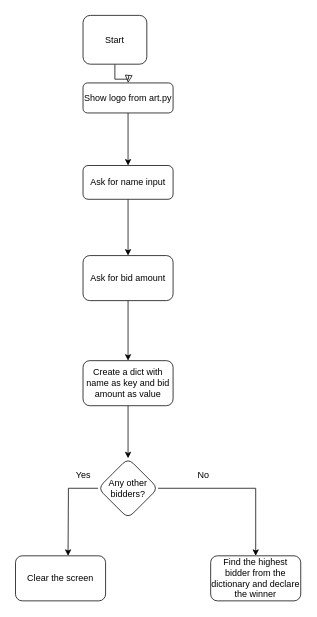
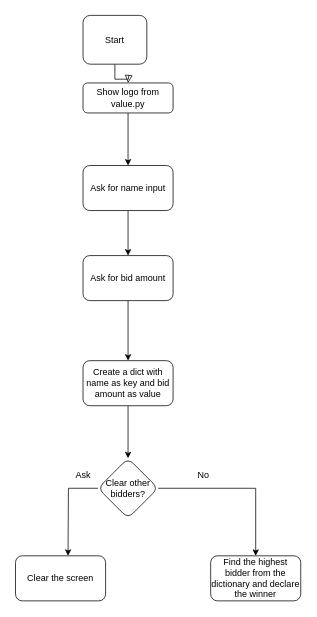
  <mxCell id="0" />
  <mxCell id="1" parent="0" />
  <mxCell id="2" value="" style="rounded=0;html=1;jettySize=auto;orthogonalLoop=1;fontSize=11;endArrow=block;endFill=0;endSize=8;strokeWidth=1;shadow=0;labelBackgroundColor=none;edgeStyle=orthogonalEdgeStyle;" parent="1" source="3" edge="1"><mxGeometry relative="1" as="geometry"><mxPoint x="169.94" y="110" as="targetPoint" /></mxGeometry></mxCell>
  <mxCell id="3" value="Start" style="rounded=1;whiteSpace=wrap;html=1;fontSize=12;glass=0;strokeWidth=1;shadow=0;" parent="1" vertex="1"><mxGeometry x="109.94" y="20" width="85" height="65" as="geometry" /></mxCell>
  <mxCell id="4" value="" style="edgeStyle=orthogonalEdgeStyle;rounded=0;orthogonalLoop=1;jettySize=auto;html=1;" edge="1" parent="1" source="5" target="7"><mxGeometry relative="1" as="geometry" /></mxCell>
- <mxCell id="5" value="Show logo from art.py" style="rounded=1;whiteSpace=wrap;html=1;fontSize=12;glass=0;strokeWidth=1;shadow=0;" vertex="1" parent="1"><mxGeometry x="109.94" y="110" width="120" height="40" as="geometry" /></mxCell>
+ <mxCell id="5" value="Show logo from value.py" style="rounded=1;whiteSpace=wrap;html=1;fontSize=12;glass=0;strokeWidth=1;shadow=0;" vertex="1" parent="1"><mxGeometry x="109.94" y="110" width="120" height="40" as="geometry" /></mxCell>
  <mxCell id="6" value="" style="edgeStyle=orthogonalEdgeStyle;rounded=0;orthogonalLoop=1;jettySize=auto;html=1;" edge="1" parent="1" source="7" target="9"><mxGeometry relative="1" as="geometry" /></mxCell>
- <mxCell id="7" value="Ask for name input" style="whiteSpace=wrap;html=1;rounded=1;glass=0;strokeWidth=1;shadow=0;" vertex="1" parent="1"><mxGeometry x="109.94" y="220" width="120" height="45" as="geometry" /></mxCell>
+ <mxCell id="7" value="Ask for name input" style="whiteSpace=wrap;html=1;rounded=1;glass=0;strokeWidth=1;shadow=0;" vertex="1" parent="1"><mxGeometry x="109.94" y="220" width="120" height="60" as="geometry" /></mxCell>
  <mxCell id="8" value="" style="edgeStyle=orthogonalEdgeStyle;rounded=0;orthogonalLoop=1;jettySize=auto;html=1;" edge="1" parent="1" source="9" target="11"><mxGeometry relative="1" as="geometry" /></mxCell>
  <mxCell id="9" value="Ask for bid amount" style="whiteSpace=wrap;html=1;rounded=1;glass=0;strokeWidth=1;shadow=0;" vertex="1" parent="1"><mxGeometry x="109.94" y="340" width="120" height="60" as="geometry" /></mxCell>
  <mxCell id="10" value="" style="edgeStyle=orthogonalEdgeStyle;rounded=0;orthogonalLoop=1;jettySize=auto;html=1;" edge="1" parent="1" source="11" target="14"><mxGeometry relative="1" as="geometry" /></mxCell>
  <mxCell id="11" value="Create a dict with name as key and bid amount as value" style="whiteSpace=wrap;html=1;rounded=1;glass=0;strokeWidth=1;shadow=0;" vertex="1" parent="1"><mxGeometry x="109.94" y="480" width="120" height="60" as="geometry" /></mxCell>
  <mxCell id="12" value="" style="edgeStyle=orthogonalEdgeStyle;rounded=0;orthogonalLoop=1;jettySize=auto;html=1;" edge="1" parent="1" source="14"><mxGeometry relative="1" as="geometry"><mxPoint x="89.999" y="740" as="targetPoint" /></mxGeometry></mxCell>
  <mxCell id="13" style="edgeStyle=orthogonalEdgeStyle;rounded=0;orthogonalLoop=1;jettySize=auto;html=1;exitX=1;exitY=0.5;exitDx=0;exitDy=0;" edge="1" parent="1" source="14" target="17"><mxGeometry relative="1" as="geometry"><mxPoint x="310" y="730" as="targetPoint" /></mxGeometry></mxCell>
- <mxCell id="14" value="Any other bidders?" style="rhombus;whiteSpace=wrap;html=1;rounded=1;glass=0;strokeWidth=1;shadow=0;" vertex="1" parent="1"><mxGeometry x="129.94" y="610" width="80" height="80" as="geometry" /></mxCell>
+ <mxCell id="14" value="Clear other bidders?" style="rhombus;whiteSpace=wrap;html=1;rounded=1;glass=0;strokeWidth=1;shadow=0;" vertex="1" parent="1"><mxGeometry x="129.94" y="610" width="80" height="80" as="geometry" /></mxCell>
  <mxCell id="15" value="Clear the screen" style="whiteSpace=wrap;html=1;rounded=1;glass=0;strokeWidth=1;shadow=0;" vertex="1" parent="1"><mxGeometry x="20" y="740" width="120" height="60" as="geometry" /></mxCell>
- <mxCell id="16" value="Yes" style="text;html=1;align=center;verticalAlign=middle;resizable=0;points=[];autosize=1;strokeColor=none;fillColor=none;" vertex="1" parent="1"><mxGeometry x="90" y="618" width="40" height="30" as="geometry" /></mxCell>
+ <mxCell id="16" value="Ask" style="text;html=1;align=center;verticalAlign=middle;resizable=0;points=[];autosize=1;strokeColor=none;fillColor=none;" vertex="1" parent="1"><mxGeometry x="90" y="618" width="40" height="30" as="geometry" /></mxCell>
  <mxCell id="17" value="Find the highest bidder from the dictionary and declare the winner" style="rounded=1;whiteSpace=wrap;html=1;" vertex="1" parent="1"><mxGeometry x="280" y="740" width="120" height="60" as="geometry" /></mxCell>
  <mxCell id="18" value="No" style="text;html=1;align=center;verticalAlign=middle;resizable=0;points=[];autosize=1;strokeColor=none;fillColor=none;" vertex="1" parent="1"><mxGeometry x="250" y="618" width="40" height="30" as="geometry" /></mxCell>
